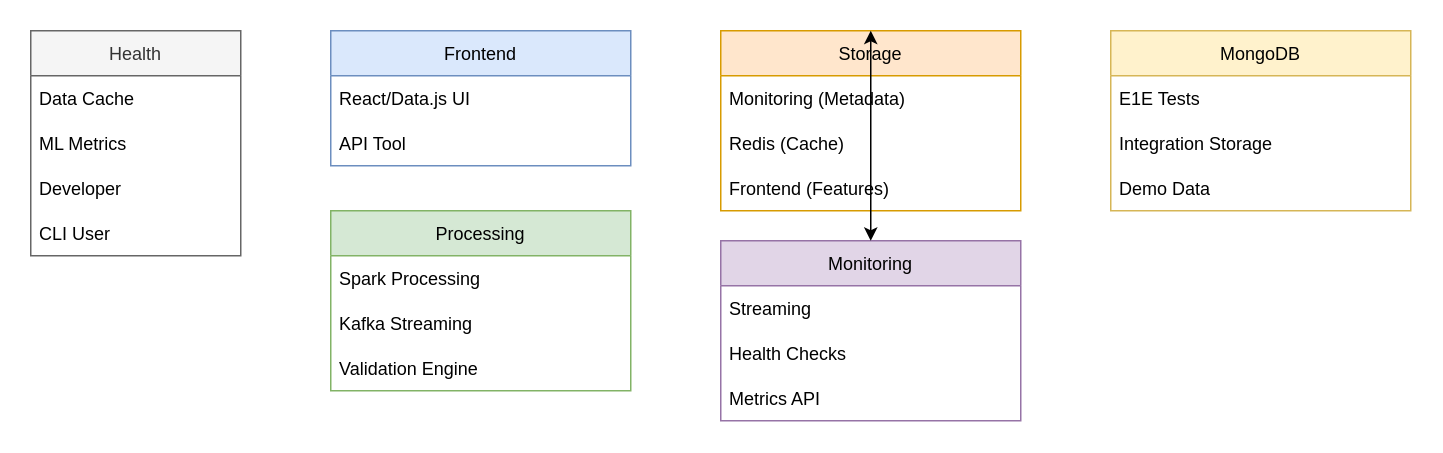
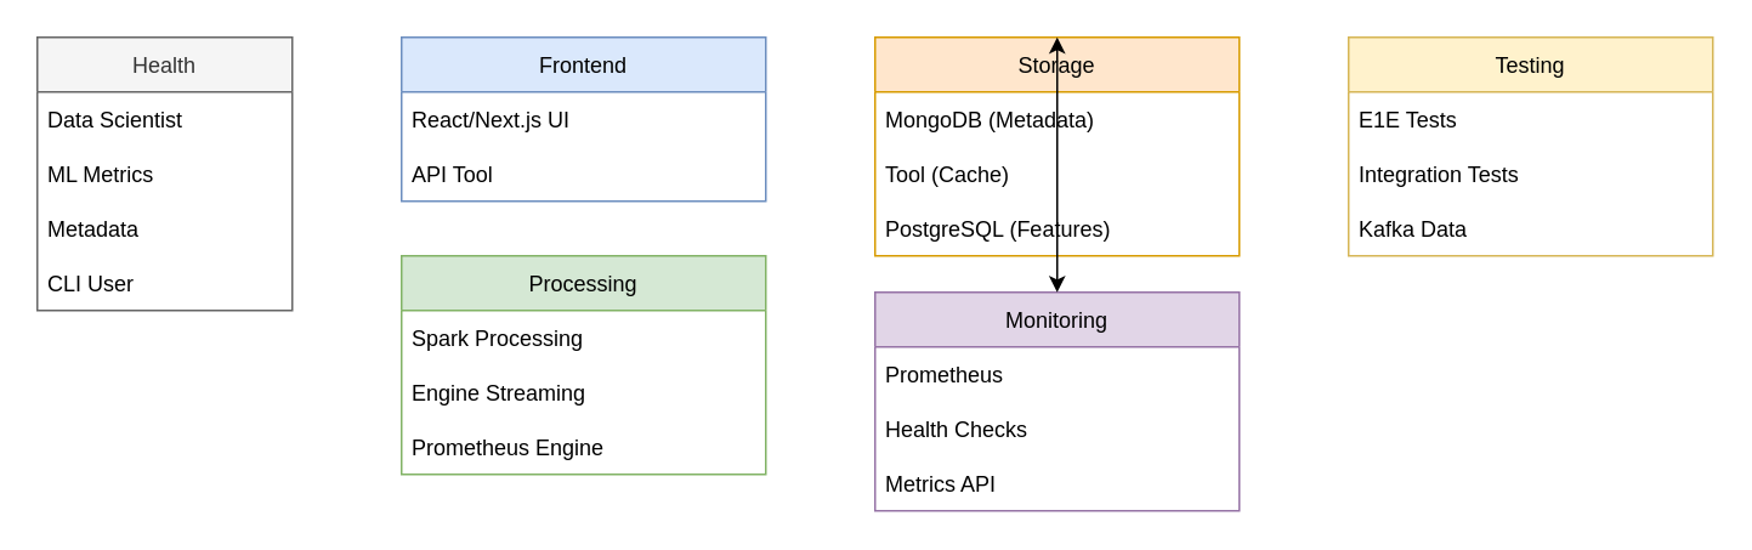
  <mxCell id="0" />
  <mxCell id="1" parent="0" />
  <mxCell id="2" value="Health" style="swimlane;fontStyle=0;childLayout=stackLayout;horizontal=1;startSize=30;horizontalStack=0;resizeParent=1;resizeParentMax=0;resizeLast=0;collapsible=1;marginBottom=0;fillColor=#f5f5f5;strokeColor=#666666;fontColor=#333333;" vertex="1" parent="1"><mxGeometry x="20" y="20" width="140" height="150" as="geometry" /></mxCell>
- <mxCell id="3" value="Data Cache" style="text;strokeColor=none;fillColor=none;align=left;verticalAlign=middle;spacingLeft=4;spacingRight=4;overflow=hidden;points=[[0,0.5],[1,0.5]];portConstraint=eastwest;rotatable=0;" vertex="1" parent="2"><mxGeometry y="30" width="140" height="30" as="geometry" /></mxCell>
+ <mxCell id="3" value="Data Scientist" style="text;strokeColor=none;fillColor=none;align=left;verticalAlign=middle;spacingLeft=4;spacingRight=4;overflow=hidden;points=[[0,0.5],[1,0.5]];portConstraint=eastwest;rotatable=0;" vertex="1" parent="2"><mxGeometry y="30" width="140" height="30" as="geometry" /></mxCell>
  <mxCell id="4" value="ML Metrics" style="text;strokeColor=none;fillColor=none;align=left;verticalAlign=middle;spacingLeft=4;spacingRight=4;overflow=hidden;points=[[0,0.5],[1,0.5]];portConstraint=eastwest;rotatable=0;" vertex="1" parent="2"><mxGeometry y="60" width="140" height="30" as="geometry" /></mxCell>
- <mxCell id="5" value="Developer" style="text;strokeColor=none;fillColor=none;align=left;verticalAlign=middle;spacingLeft=4;spacingRight=4;overflow=hidden;points=[[0,0.5],[1,0.5]];portConstraint=eastwest;rotatable=0;" vertex="1" parent="2"><mxGeometry y="90" width="140" height="30" as="geometry" /></mxCell>
+ <mxCell id="5" value="Metadata" style="text;strokeColor=none;fillColor=none;align=left;verticalAlign=middle;spacingLeft=4;spacingRight=4;overflow=hidden;points=[[0,0.5],[1,0.5]];portConstraint=eastwest;rotatable=0;" vertex="1" parent="2"><mxGeometry y="90" width="140" height="30" as="geometry" /></mxCell>
  <mxCell id="6" value="CLI User" style="text;strokeColor=none;fillColor=none;align=left;verticalAlign=middle;spacingLeft=4;spacingRight=4;overflow=hidden;points=[[0,0.5],[1,0.5]];portConstraint=eastwest;rotatable=0;" vertex="1" parent="2"><mxGeometry y="120" width="140" height="30" as="geometry" /></mxCell>
  <mxCell id="7" value="Frontend" style="swimlane;fontStyle=0;childLayout=stackLayout;horizontal=1;startSize=30;horizontalStack=0;resizeParent=1;resizeParentMax=0;resizeLast=0;collapsible=1;marginBottom=0;fillColor=#dae8fc;strokeColor=#6c8ebf;" vertex="1" parent="1"><mxGeometry x="220" y="20" width="200" height="90" as="geometry" /></mxCell>
- <mxCell id="8" value="React/Data.js UI" style="text;strokeColor=none;fillColor=none;align=left;verticalAlign=middle;spacingLeft=4;spacingRight=4;overflow=hidden;points=[[0,0.5],[1,0.5]];portConstraint=eastwest;rotatable=0;" vertex="1" parent="7"><mxGeometry y="30" width="200" height="30" as="geometry" /></mxCell>
+ <mxCell id="8" value="React/Next.js UI" style="text;strokeColor=none;fillColor=none;align=left;verticalAlign=middle;spacingLeft=4;spacingRight=4;overflow=hidden;points=[[0,0.5],[1,0.5]];portConstraint=eastwest;rotatable=0;" vertex="1" parent="7"><mxGeometry y="30" width="200" height="30" as="geometry" /></mxCell>
  <mxCell id="9" value="API Tool" style="text;strokeColor=none;fillColor=none;align=left;verticalAlign=middle;spacingLeft=4;spacingRight=4;overflow=hidden;points=[[0,0.5],[1,0.5]];portConstraint=eastwest;rotatable=0;" vertex="1" parent="7"><mxGeometry y="60" width="200" height="30" as="geometry" /></mxCell>
  <mxCell id="10" value="Processing" style="swimlane;fontStyle=0;childLayout=stackLayout;horizontal=1;startSize=30;horizontalStack=0;resizeParent=1;resizeParentMax=0;resizeLast=0;collapsible=1;marginBottom=0;fillColor=#d5e8d4;strokeColor=#82b366;" vertex="1" parent="1"><mxGeometry x="220" y="140" width="200" height="120" as="geometry" /></mxCell>
  <mxCell id="11" value="Spark Processing" style="text;strokeColor=none;fillColor=none;align=left;verticalAlign=middle;spacingLeft=4;spacingRight=4;overflow=hidden;points=[[0,0.5],[1,0.5]];portConstraint=eastwest;rotatable=0;" vertex="1" parent="10"><mxGeometry y="30" width="200" height="30" as="geometry" /></mxCell>
- <mxCell id="12" value="Kafka Streaming" style="text;strokeColor=none;fillColor=none;align=left;verticalAlign=middle;spacingLeft=4;spacingRight=4;overflow=hidden;points=[[0,0.5],[1,0.5]];portConstraint=eastwest;rotatable=0;" vertex="1" parent="10"><mxGeometry y="60" width="200" height="30" as="geometry" /></mxCell>
- <mxCell id="13" value="Validation Engine" style="text;strokeColor=none;fillColor=none;align=left;verticalAlign=middle;spacingLeft=4;spacingRight=4;overflow=hidden;points=[[0,0.5],[1,0.5]];portConstraint=eastwest;rotatable=0;" vertex="1" parent="10"><mxGeometry y="90" width="200" height="30" as="geometry" /></mxCell>
+ <mxCell id="12" value="Engine Streaming" style="text;strokeColor=none;fillColor=none;align=left;verticalAlign=middle;spacingLeft=4;spacingRight=4;overflow=hidden;points=[[0,0.5],[1,0.5]];portConstraint=eastwest;rotatable=0;" vertex="1" parent="10"><mxGeometry y="60" width="200" height="30" as="geometry" /></mxCell>
+ <mxCell id="13" value="Prometheus Engine" style="text;strokeColor=none;fillColor=none;align=left;verticalAlign=middle;spacingLeft=4;spacingRight=4;overflow=hidden;points=[[0,0.5],[1,0.5]];portConstraint=eastwest;rotatable=0;" vertex="1" parent="10"><mxGeometry y="90" width="200" height="30" as="geometry" /></mxCell>
  <mxCell id="14" value="Storage" style="swimlane;fontStyle=0;childLayout=stackLayout;horizontal=1;startSize=30;horizontalStack=0;resizeParent=1;resizeParentMax=0;resizeLast=0;collapsible=1;marginBottom=0;fillColor=#ffe6cc;strokeColor=#d79b00;" vertex="1" parent="1"><mxGeometry x="480" y="20" width="200" height="120" as="geometry" /></mxCell>
- <mxCell id="15" value="Monitoring (Metadata)" style="text;strokeColor=none;fillColor=none;align=left;verticalAlign=middle;spacingLeft=4;spacingRight=4;overflow=hidden;points=[[0,0.5],[1,0.5]];portConstraint=eastwest;rotatable=0;" vertex="1" parent="14"><mxGeometry y="30" width="200" height="30" as="geometry" /></mxCell>
- <mxCell id="16" value="Redis (Cache)" style="text;strokeColor=none;fillColor=none;align=left;verticalAlign=middle;spacingLeft=4;spacingRight=4;overflow=hidden;points=[[0,0.5],[1,0.5]];portConstraint=eastwest;rotatable=0;" vertex="1" parent="14"><mxGeometry y="60" width="200" height="30" as="geometry" /></mxCell>
- <mxCell id="17" value="Frontend (Features)" style="text;strokeColor=none;fillColor=none;align=left;verticalAlign=middle;spacingLeft=4;spacingRight=4;overflow=hidden;points=[[0,0.5],[1,0.5]];portConstraint=eastwest;rotatable=0;" vertex="1" parent="14"><mxGeometry y="90" width="200" height="30" as="geometry" /></mxCell>
+ <mxCell id="15" value="MongoDB (Metadata)" style="text;strokeColor=none;fillColor=none;align=left;verticalAlign=middle;spacingLeft=4;spacingRight=4;overflow=hidden;points=[[0,0.5],[1,0.5]];portConstraint=eastwest;rotatable=0;" vertex="1" parent="14"><mxGeometry y="30" width="200" height="30" as="geometry" /></mxCell>
+ <mxCell id="16" value="Tool (Cache)" style="text;strokeColor=none;fillColor=none;align=left;verticalAlign=middle;spacingLeft=4;spacingRight=4;overflow=hidden;points=[[0,0.5],[1,0.5]];portConstraint=eastwest;rotatable=0;" vertex="1" parent="14"><mxGeometry y="60" width="200" height="30" as="geometry" /></mxCell>
+ <mxCell id="17" value="PostgreSQL (Features)" style="text;strokeColor=none;fillColor=none;align=left;verticalAlign=middle;spacingLeft=4;spacingRight=4;overflow=hidden;points=[[0,0.5],[1,0.5]];portConstraint=eastwest;rotatable=0;" vertex="1" parent="14"><mxGeometry y="90" width="200" height="30" as="geometry" /></mxCell>
  <mxCell id="18" value="Monitoring" style="swimlane;fontStyle=0;childLayout=stackLayout;horizontal=1;startSize=30;horizontalStack=0;resizeParent=1;resizeParentMax=0;resizeLast=0;collapsible=1;marginBottom=0;fillColor=#e1d5e7;strokeColor=#9673a6;" vertex="1" parent="1"><mxGeometry x="480" y="160" width="200" height="120" as="geometry" /></mxCell>
- <mxCell id="19" value="Streaming" style="text;strokeColor=none;fillColor=none;align=left;verticalAlign=middle;spacingLeft=4;spacingRight=4;overflow=hidden;points=[[0,0.5],[1,0.5]];portConstraint=eastwest;rotatable=0;" vertex="1" parent="18"><mxGeometry y="30" width="200" height="30" as="geometry" /></mxCell>
+ <mxCell id="19" value="Prometheus" style="text;strokeColor=none;fillColor=none;align=left;verticalAlign=middle;spacingLeft=4;spacingRight=4;overflow=hidden;points=[[0,0.5],[1,0.5]];portConstraint=eastwest;rotatable=0;" vertex="1" parent="18"><mxGeometry y="30" width="200" height="30" as="geometry" /></mxCell>
  <mxCell id="20" value="Health Checks" style="text;strokeColor=none;fillColor=none;align=left;verticalAlign=middle;spacingLeft=4;spacingRight=4;overflow=hidden;points=[[0,0.5],[1,0.5]];portConstraint=eastwest;rotatable=0;" vertex="1" parent="18"><mxGeometry y="60" width="200" height="30" as="geometry" /></mxCell>
  <mxCell id="21" value="Metrics API" style="text;strokeColor=none;fillColor=none;align=left;verticalAlign=middle;spacingLeft=4;spacingRight=4;overflow=hidden;points=[[0,0.5],[1,0.5]];portConstraint=eastwest;rotatable=0;" vertex="1" parent="18"><mxGeometry y="90" width="200" height="30" as="geometry" /></mxCell>
- <mxCell id="22" value="MongoDB" style="swimlane;fontStyle=0;childLayout=stackLayout;horizontal=1;startSize=30;horizontalStack=0;resizeParent=1;resizeParentMax=0;resizeLast=0;collapsible=1;marginBottom=0;fillColor=#fff2cc;strokeColor=#d6b656;" vertex="1" parent="1"><mxGeometry x="740" y="20" width="200" height="120" as="geometry" /></mxCell>
+ <mxCell id="22" value="Testing" style="swimlane;fontStyle=0;childLayout=stackLayout;horizontal=1;startSize=30;horizontalStack=0;resizeParent=1;resizeParentMax=0;resizeLast=0;collapsible=1;marginBottom=0;fillColor=#fff2cc;strokeColor=#d6b656;" vertex="1" parent="1"><mxGeometry x="740" y="20" width="200" height="120" as="geometry" /></mxCell>
  <mxCell id="23" value="E1E Tests" style="text;strokeColor=none;fillColor=none;align=left;verticalAlign=middle;spacingLeft=4;spacingRight=4;overflow=hidden;points=[[0,0.5],[1,0.5]];portConstraint=eastwest;rotatable=0;" vertex="1" parent="22"><mxGeometry y="30" width="200" height="30" as="geometry" /></mxCell>
- <mxCell id="24" value="Integration Storage" style="text;strokeColor=none;fillColor=none;align=left;verticalAlign=middle;spacingLeft=4;spacingRight=4;overflow=hidden;points=[[0,0.5],[1,0.5]];portConstraint=eastwest;rotatable=0;" vertex="1" parent="22"><mxGeometry y="60" width="200" height="30" as="geometry" /></mxCell>
- <mxCell id="25" value="Demo Data" style="text;strokeColor=none;fillColor=none;align=left;verticalAlign=middle;spacingLeft=4;spacingRight=4;overflow=hidden;points=[[0,0.5],[1,0.5]];portConstraint=eastwest;rotatable=0;" vertex="1" parent="22"><mxGeometry y="90" width="200" height="30" as="geometry" /></mxCell>
+ <mxCell id="24" value="Integration Tests" style="text;strokeColor=none;fillColor=none;align=left;verticalAlign=middle;spacingLeft=4;spacingRight=4;overflow=hidden;points=[[0,0.5],[1,0.5]];portConstraint=eastwest;rotatable=0;" vertex="1" parent="22"><mxGeometry y="60" width="200" height="30" as="geometry" /></mxCell>
+ <mxCell id="25" value="Kafka Data" style="text;strokeColor=none;fillColor=none;align=left;verticalAlign=middle;spacingLeft=4;spacingRight=4;overflow=hidden;points=[[0,0.5],[1,0.5]];portConstraint=eastwest;rotatable=0;" vertex="1" parent="22"><mxGeometry y="90" width="200" height="30" as="geometry" /></mxCell>
  <mxCell id="26" value="" style="endArrow=classic;startArrow=classic;html=1;rounded=0;exitX=0.5;exitY=0;exitDx=0;exitDy=0;" edge="1" parent="1" source="18"><mxGeometry width="50" height="50" relative="1" as="geometry"><mxPoint x="580" y="160" as="sourcePoint" /><mxPoint x="580" y="20" as="targetPoint" /></mxGeometry></mxCell>
